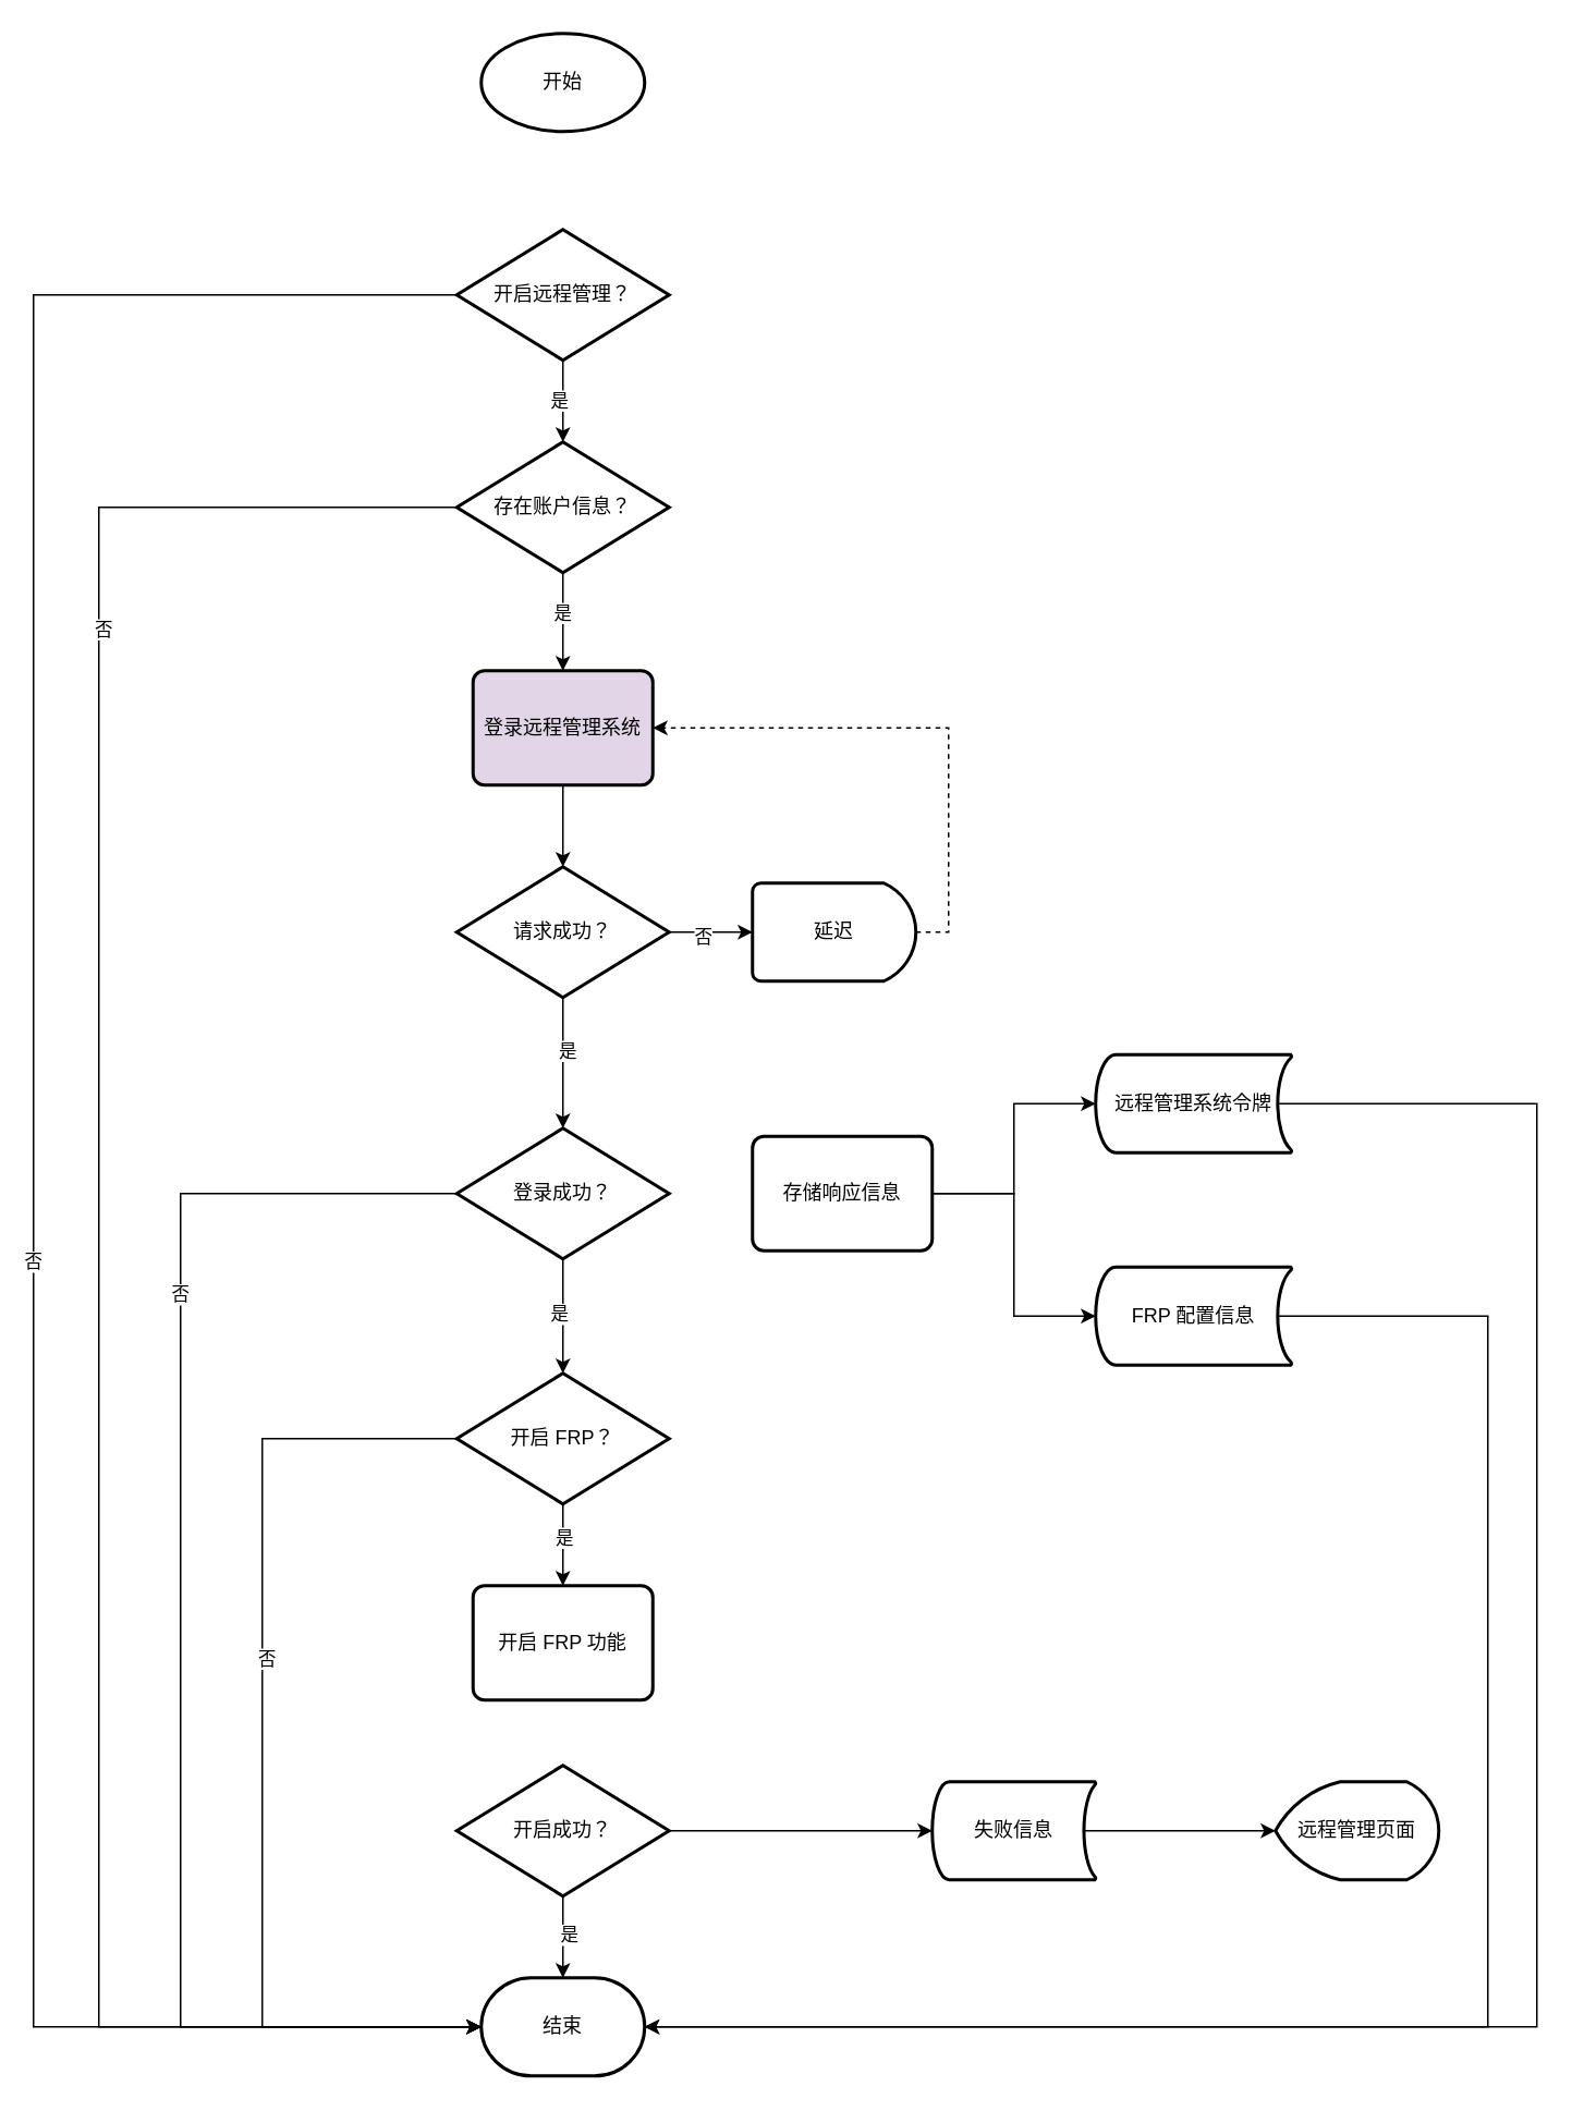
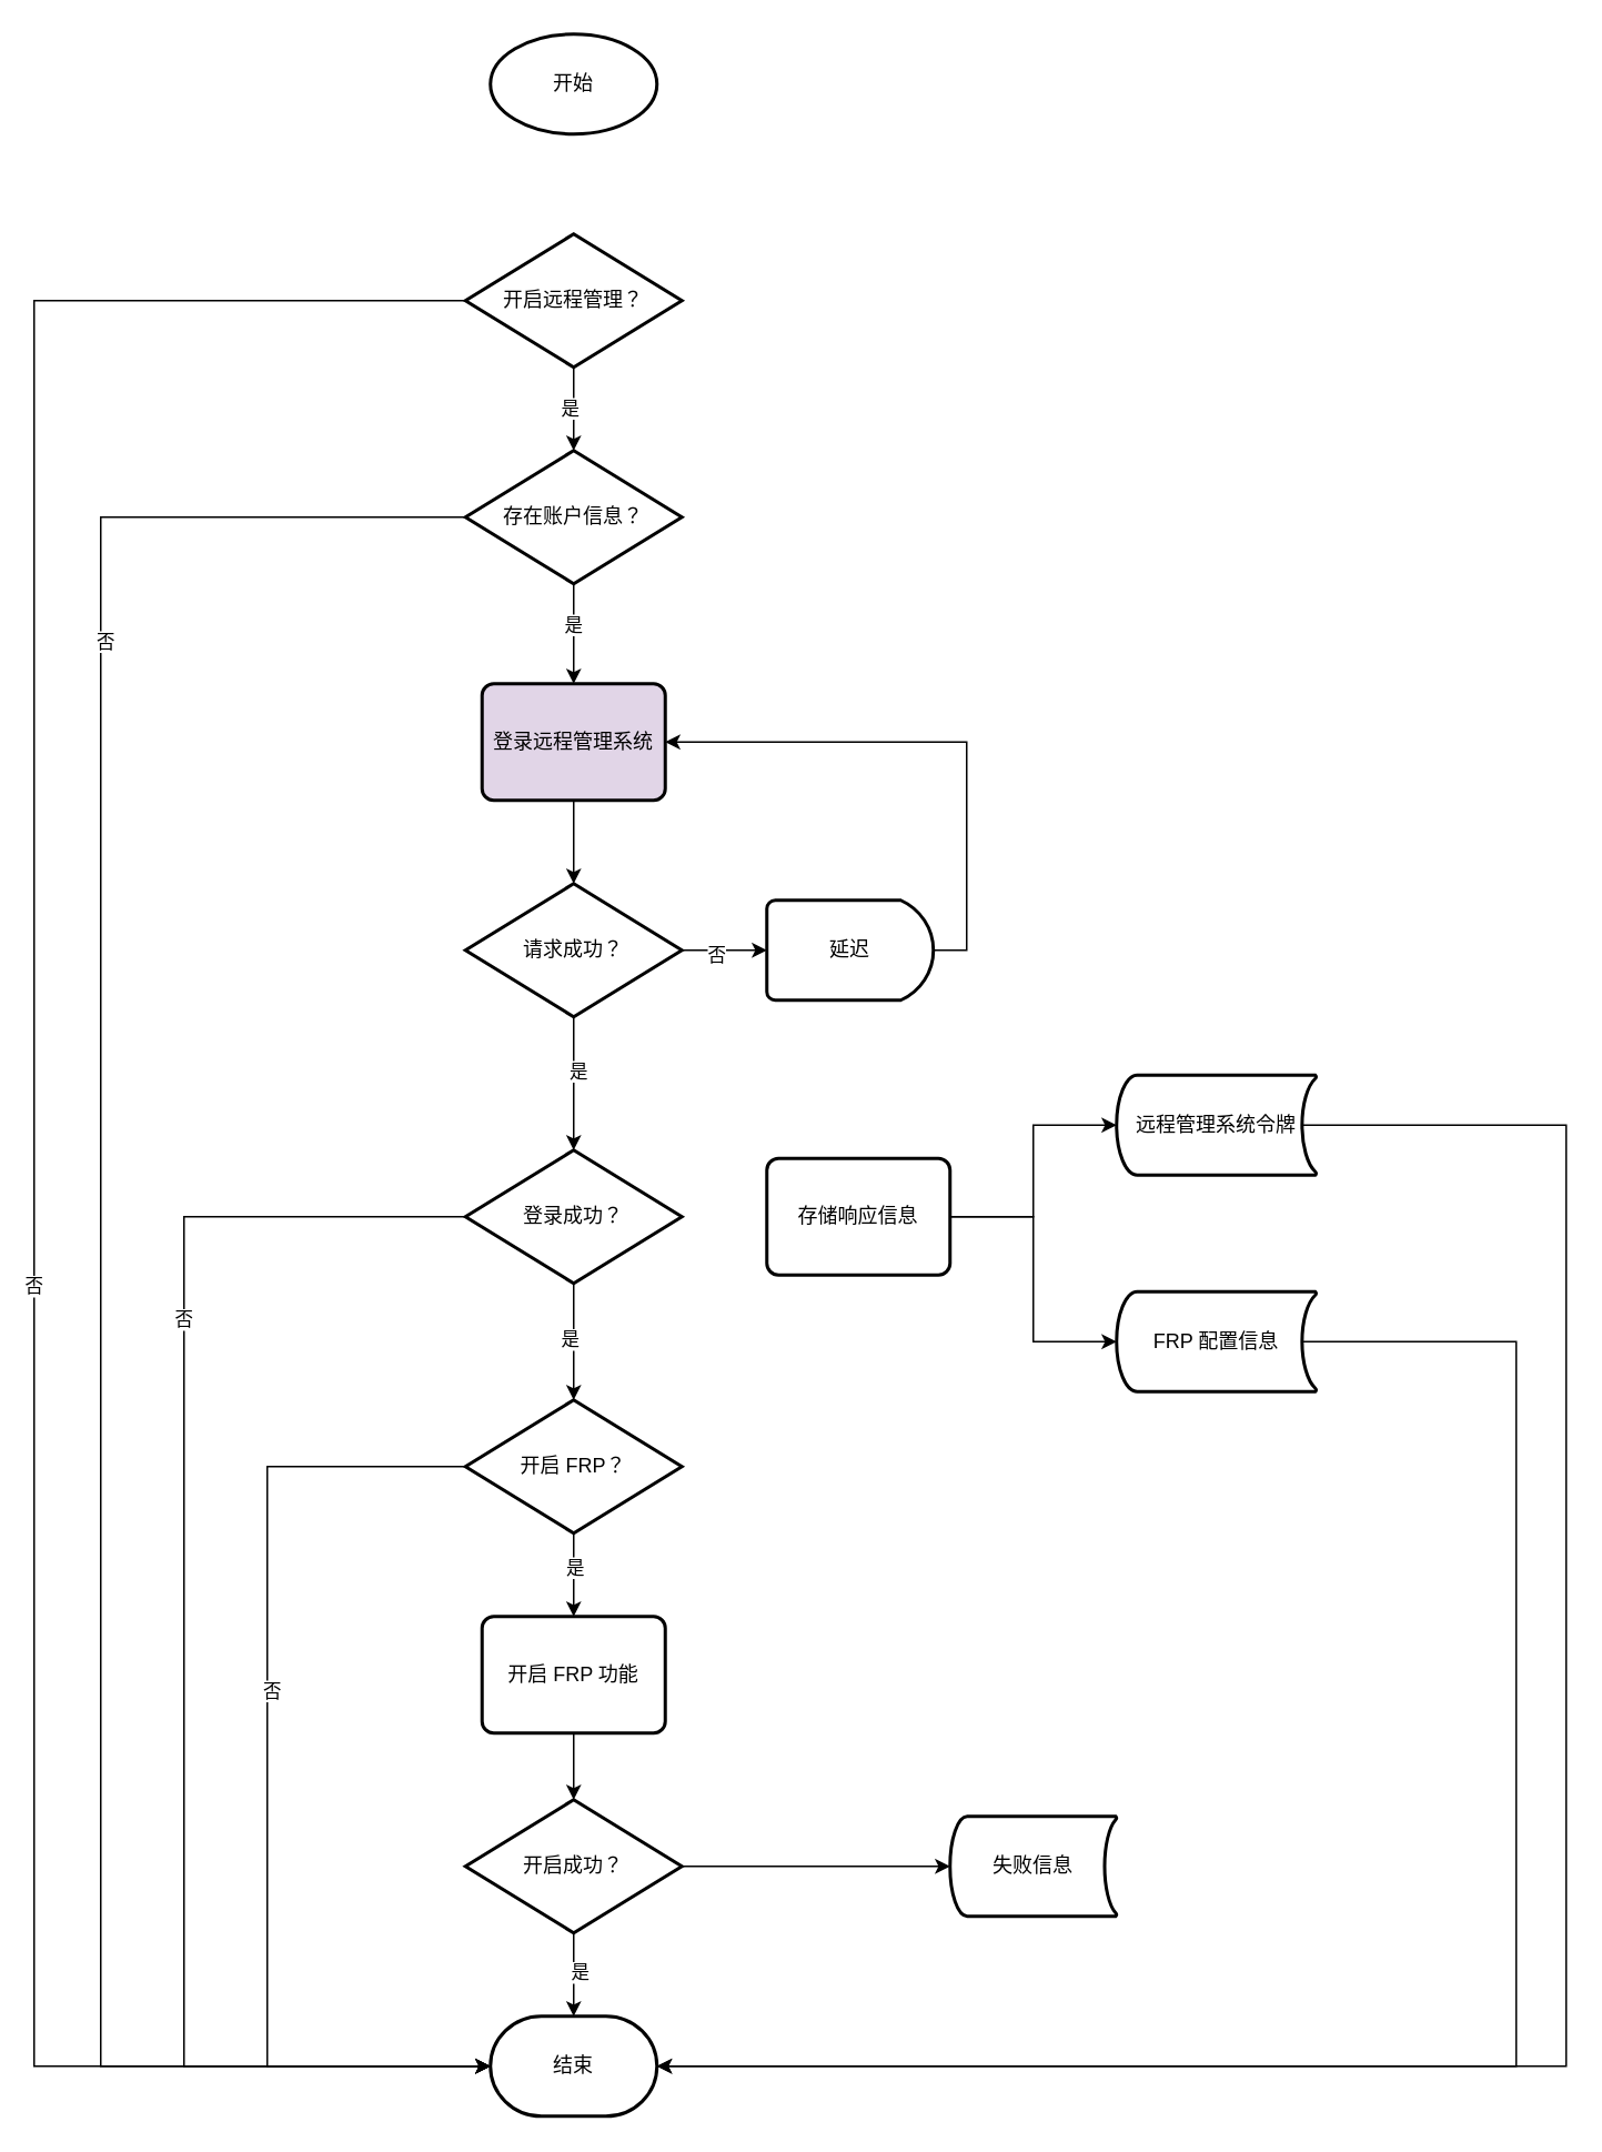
  <mxCell id="0" />
  <mxCell id="1" parent="0" />
  <mxCell id="2" value="开始" style="strokeWidth=2;html=1;shape=mxgraph.flowchart.start_1;whiteSpace=wrap;" vertex="1" parent="1"><mxGeometry x="294" y="20" width="100" height="60" as="geometry" /></mxCell>
  <mxCell id="3" value="" style="edgeStyle=orthogonalEdgeStyle;rounded=0;orthogonalLoop=1;jettySize=auto;html=1;" edge="1" parent="1" source="5" target="8"><mxGeometry relative="1" as="geometry" /></mxCell>
  <mxCell id="4" value="是" style="edgeLabel;html=1;align=center;verticalAlign=middle;resizable=0;points=[];" vertex="1" connectable="0" parent="3"><mxGeometry x="-0.05" y="-3" relative="1" as="geometry"><mxPoint as="offset" /></mxGeometry></mxCell>
  <mxCell id="5" value="开启远程管理？" style="rhombus;whiteSpace=wrap;html=1;strokeWidth=2;" vertex="1" parent="1"><mxGeometry x="279" y="140" width="130" height="80" as="geometry" /></mxCell>
  <mxCell id="6" style="edgeStyle=orthogonalEdgeStyle;rounded=0;orthogonalLoop=1;jettySize=auto;html=1;exitX=0.5;exitY=1;exitDx=0;exitDy=0;entryX=0.5;entryY=0;entryDx=0;entryDy=0;" edge="1" parent="1" source="8" target="15"><mxGeometry relative="1" as="geometry" /></mxCell>
  <mxCell id="7" value="是" style="edgeLabel;html=1;align=center;verticalAlign=middle;resizable=0;points=[];" vertex="1" connectable="0" parent="6"><mxGeometry x="-0.2" y="-1" relative="1" as="geometry"><mxPoint as="offset" /></mxGeometry></mxCell>
  <mxCell id="8" value="存在账户信息？" style="rhombus;whiteSpace=wrap;html=1;strokeWidth=2;" vertex="1" parent="1"><mxGeometry x="279" y="270" width="130" height="80" as="geometry" /></mxCell>
  <mxCell id="9" value="结束" style="strokeWidth=2;html=1;shape=mxgraph.flowchart.terminator;whiteSpace=wrap;" vertex="1" parent="1"><mxGeometry x="294" y="1210" width="100" height="60" as="geometry" /></mxCell>
  <mxCell id="10" style="edgeStyle=orthogonalEdgeStyle;rounded=0;orthogonalLoop=1;jettySize=auto;html=1;exitX=0;exitY=0.5;exitDx=0;exitDy=0;entryX=0;entryY=0.5;entryDx=0;entryDy=0;entryPerimeter=0;" edge="1" parent="1" source="5" target="9"><mxGeometry relative="1" as="geometry"><Array as="points"><mxPoint x="20" y="180" /><mxPoint x="20" y="1240" /></Array></mxGeometry></mxCell>
  <mxCell id="11" value="否" style="edgeLabel;html=1;align=center;verticalAlign=middle;resizable=0;points=[];" vertex="1" connectable="0" parent="10"><mxGeometry x="0.067" y="-1" relative="1" as="geometry"><mxPoint as="offset" /></mxGeometry></mxCell>
  <mxCell id="12" style="edgeStyle=orthogonalEdgeStyle;rounded=0;orthogonalLoop=1;jettySize=auto;html=1;exitX=0;exitY=0.5;exitDx=0;exitDy=0;entryX=0;entryY=0.5;entryDx=0;entryDy=0;entryPerimeter=0;" edge="1" parent="1" source="8" target="9"><mxGeometry relative="1" as="geometry"><mxPoint x="450" y="1230" as="targetPoint" /><Array as="points"><mxPoint x="60" y="310" /><mxPoint x="60" y="1240" /></Array></mxGeometry></mxCell>
  <mxCell id="13" value="否" style="edgeLabel;html=1;align=center;verticalAlign=middle;resizable=0;points=[];" vertex="1" connectable="0" parent="12"><mxGeometry x="-0.577" y="2" relative="1" as="geometry"><mxPoint as="offset" /></mxGeometry></mxCell>
  <mxCell id="14" style="edgeStyle=orthogonalEdgeStyle;rounded=0;orthogonalLoop=1;jettySize=auto;html=1;exitX=0.5;exitY=1;exitDx=0;exitDy=0;entryX=0.5;entryY=0;entryDx=0;entryDy=0;" edge="1" parent="1" source="15" target="20"><mxGeometry relative="1" as="geometry" /></mxCell>
  <mxCell id="15" value="登录远程管理系统" style="rounded=1;whiteSpace=wrap;html=1;absoluteArcSize=1;arcSize=14;strokeWidth=2;fillColor=#e1d5e7;" vertex="1" parent="1"><mxGeometry x="289" y="410" width="110" height="70" as="geometry" /></mxCell>
- <mxCell id="16" style="edgeStyle=orthogonalEdgeStyle;rounded=0;orthogonalLoop=1;jettySize=auto;html=1;exitX=1;exitY=0.5;exitDx=0;exitDy=0;exitPerimeter=0;entryX=1;entryY=0.5;entryDx=0;entryDy=0;dashed=1;" edge="1" parent="1" source="17" target="15"><mxGeometry relative="1" as="geometry" /></mxCell>
+ <mxCell id="16" style="edgeStyle=orthogonalEdgeStyle;rounded=0;orthogonalLoop=1;jettySize=auto;html=1;exitX=1;exitY=0.5;exitDx=0;exitDy=0;exitPerimeter=0;entryX=1;entryY=0.5;entryDx=0;entryDy=0;" edge="1" parent="1" source="17" target="15"><mxGeometry relative="1" as="geometry" /></mxCell>
  <mxCell id="17" value="延迟" style="strokeWidth=2;html=1;shape=mxgraph.flowchart.delay;whiteSpace=wrap;" vertex="1" parent="1"><mxGeometry x="460" y="540" width="100" height="60" as="geometry" /></mxCell>
  <mxCell id="18" style="edgeStyle=orthogonalEdgeStyle;rounded=0;orthogonalLoop=1;jettySize=auto;html=1;exitX=0.5;exitY=1;exitDx=0;exitDy=0;entryX=0.5;entryY=0;entryDx=0;entryDy=0;" edge="1" parent="1" source="20" target="25"><mxGeometry relative="1" as="geometry" /></mxCell>
  <mxCell id="19" value="是" style="edgeLabel;html=1;align=center;verticalAlign=middle;resizable=0;points=[];" vertex="1" connectable="0" parent="18"><mxGeometry x="-0.2" y="2" relative="1" as="geometry"><mxPoint as="offset" /></mxGeometry></mxCell>
  <mxCell id="20" value="请求成功？" style="rhombus;whiteSpace=wrap;html=1;strokeWidth=2;" vertex="1" parent="1"><mxGeometry x="279" y="530" width="130" height="80" as="geometry" /></mxCell>
  <mxCell id="21" style="edgeStyle=orthogonalEdgeStyle;rounded=0;orthogonalLoop=1;jettySize=auto;html=1;exitX=1;exitY=0.5;exitDx=0;exitDy=0;entryX=0;entryY=0.5;entryDx=0;entryDy=0;entryPerimeter=0;" edge="1" parent="1" source="20" target="17"><mxGeometry relative="1" as="geometry" /></mxCell>
  <mxCell id="22" value="否" style="edgeLabel;html=1;align=center;verticalAlign=middle;resizable=0;points=[];" vertex="1" connectable="0" parent="21"><mxGeometry x="-0.2" y="-2" relative="1" as="geometry"><mxPoint as="offset" /></mxGeometry></mxCell>
  <mxCell id="23" value="" style="edgeStyle=orthogonalEdgeStyle;rounded=0;orthogonalLoop=1;jettySize=auto;html=1;" edge="1" parent="1" source="25" target="30"><mxGeometry relative="1" as="geometry" /></mxCell>
  <mxCell id="24" value="是" style="edgeLabel;html=1;align=center;verticalAlign=middle;resizable=0;points=[];" vertex="1" connectable="0" parent="23"><mxGeometry x="-0.054" y="-3" relative="1" as="geometry"><mxPoint as="offset" /></mxGeometry></mxCell>
  <mxCell id="25" value="登录成功？" style="rhombus;whiteSpace=wrap;html=1;strokeWidth=2;" vertex="1" parent="1"><mxGeometry x="279" y="690" width="130" height="80" as="geometry" /></mxCell>
  <mxCell id="26" style="edgeStyle=orthogonalEdgeStyle;rounded=0;orthogonalLoop=1;jettySize=auto;html=1;exitX=0;exitY=0.5;exitDx=0;exitDy=0;entryX=0;entryY=0.5;entryDx=0;entryDy=0;entryPerimeter=0;" edge="1" parent="1" source="25" target="9"><mxGeometry relative="1" as="geometry"><Array as="points"><mxPoint x="110" y="730" /><mxPoint x="110" y="1240" /></Array></mxGeometry></mxCell>
  <mxCell id="27" value="否" style="edgeLabel;html=1;align=center;verticalAlign=middle;resizable=0;points=[];" vertex="1" connectable="0" parent="26"><mxGeometry x="-0.467" y="-1" relative="1" as="geometry"><mxPoint as="offset" /></mxGeometry></mxCell>
  <mxCell id="28" style="edgeStyle=orthogonalEdgeStyle;rounded=0;orthogonalLoop=1;jettySize=auto;html=1;exitX=0.5;exitY=1;exitDx=0;exitDy=0;entryX=0.5;entryY=0;entryDx=0;entryDy=0;" edge="1" parent="1" source="30" target="32"><mxGeometry relative="1" as="geometry" /></mxCell>
  <mxCell id="29" value="是" style="edgeLabel;html=1;align=center;verticalAlign=middle;resizable=0;points=[];" vertex="1" connectable="0" parent="28"><mxGeometry x="-0.2" relative="1" as="geometry"><mxPoint as="offset" /></mxGeometry></mxCell>
  <mxCell id="30" value="开启 FRP？" style="rhombus;whiteSpace=wrap;html=1;strokeWidth=2;" vertex="1" parent="1"><mxGeometry x="279" y="840" width="130" height="80" as="geometry" /></mxCell>
+ <mxCell id="31" style="edgeStyle=orthogonalEdgeStyle;rounded=0;orthogonalLoop=1;jettySize=auto;html=1;exitX=0.5;exitY=1;exitDx=0;exitDy=0;entryX=0.5;entryY=0;entryDx=0;entryDy=0;" edge="1" parent="1" source="32" target="42"><mxGeometry relative="1" as="geometry" /></mxCell>
  <mxCell id="32" value="开启 FRP 功能" style="rounded=1;whiteSpace=wrap;html=1;absoluteArcSize=1;arcSize=14;strokeWidth=2;" vertex="1" parent="1"><mxGeometry x="289" y="970" width="110" height="70" as="geometry" /></mxCell>
  <mxCell id="33" style="edgeStyle=orthogonalEdgeStyle;rounded=0;orthogonalLoop=1;jettySize=auto;html=1;exitX=0;exitY=0.5;exitDx=0;exitDy=0;entryX=0;entryY=0.5;entryDx=0;entryDy=0;entryPerimeter=0;" edge="1" parent="1" source="30" target="9"><mxGeometry relative="1" as="geometry"><Array as="points"><mxPoint x="160" y="880" /><mxPoint x="160" y="1240" /></Array></mxGeometry></mxCell>
  <mxCell id="34" value="否" style="edgeLabel;html=1;align=center;verticalAlign=middle;resizable=0;points=[];" vertex="1" connectable="0" parent="33"><mxGeometry x="-0.175" y="2" relative="1" as="geometry"><mxPoint as="offset" /></mxGeometry></mxCell>
  <mxCell id="35" value="存储响应信息" style="rounded=1;whiteSpace=wrap;html=1;absoluteArcSize=1;arcSize=14;strokeWidth=2;" vertex="1" parent="1"><mxGeometry x="460" y="695" width="110" height="70" as="geometry" /></mxCell>
  <mxCell id="36" value="远程管理系统令牌" style="strokeWidth=2;html=1;shape=mxgraph.flowchart.stored_data;whiteSpace=wrap;" vertex="1" parent="1"><mxGeometry x="670" y="645" width="120" height="60" as="geometry" /></mxCell>
  <mxCell id="37" style="edgeStyle=orthogonalEdgeStyle;rounded=0;orthogonalLoop=1;jettySize=auto;html=1;exitX=1;exitY=0.5;exitDx=0;exitDy=0;entryX=0;entryY=0.5;entryDx=0;entryDy=0;entryPerimeter=0;" edge="1" parent="1" source="35" target="36"><mxGeometry relative="1" as="geometry" /></mxCell>
  <mxCell id="38" value="FRP 配置信息" style="strokeWidth=2;html=1;shape=mxgraph.flowchart.stored_data;whiteSpace=wrap;" vertex="1" parent="1"><mxGeometry x="670" y="775" width="120" height="60" as="geometry" /></mxCell>
  <mxCell id="39" style="edgeStyle=orthogonalEdgeStyle;rounded=0;orthogonalLoop=1;jettySize=auto;html=1;exitX=1;exitY=0.5;exitDx=0;exitDy=0;entryX=0;entryY=0.5;entryDx=0;entryDy=0;entryPerimeter=0;" edge="1" parent="1" source="35" target="38"><mxGeometry relative="1" as="geometry" /></mxCell>
  <mxCell id="40" style="edgeStyle=orthogonalEdgeStyle;rounded=0;orthogonalLoop=1;jettySize=auto;html=1;exitX=0.93;exitY=0.5;exitDx=0;exitDy=0;exitPerimeter=0;entryX=1;entryY=0.5;entryDx=0;entryDy=0;entryPerimeter=0;" edge="1" parent="1" source="36" target="9"><mxGeometry relative="1" as="geometry"><Array as="points"><mxPoint x="940" y="675" /><mxPoint x="940" y="1240" /></Array></mxGeometry></mxCell>
  <mxCell id="41" style="edgeStyle=orthogonalEdgeStyle;rounded=0;orthogonalLoop=1;jettySize=auto;html=1;exitX=0.93;exitY=0.5;exitDx=0;exitDy=0;exitPerimeter=0;entryX=1;entryY=0.5;entryDx=0;entryDy=0;entryPerimeter=0;" edge="1" parent="1" source="38" target="9"><mxGeometry relative="1" as="geometry"><Array as="points"><mxPoint x="910" y="805" /><mxPoint x="910" y="1240" /></Array></mxGeometry></mxCell>
  <mxCell id="42" value="开启成功？" style="rhombus;whiteSpace=wrap;html=1;strokeWidth=2;" vertex="1" parent="1"><mxGeometry x="279" y="1080" width="130" height="80" as="geometry" /></mxCell>
  <mxCell id="43" style="edgeStyle=orthogonalEdgeStyle;rounded=0;orthogonalLoop=1;jettySize=auto;html=1;exitX=0.5;exitY=1;exitDx=0;exitDy=0;entryX=0.5;entryY=0;entryDx=0;entryDy=0;entryPerimeter=0;" edge="1" parent="1" source="42" target="9"><mxGeometry relative="1" as="geometry" /></mxCell>
  <mxCell id="44" value="是" style="edgeLabel;html=1;align=center;verticalAlign=middle;resizable=0;points=[];" vertex="1" connectable="0" parent="43"><mxGeometry x="-0.077" y="2" relative="1" as="geometry"><mxPoint x="1" as="offset" /></mxGeometry></mxCell>
  <mxCell id="45" value="失败信息" style="strokeWidth=2;html=1;shape=mxgraph.flowchart.stored_data;whiteSpace=wrap;" vertex="1" parent="1"><mxGeometry x="570" y="1090" width="100" height="60" as="geometry" /></mxCell>
  <mxCell id="46" style="edgeStyle=orthogonalEdgeStyle;rounded=0;orthogonalLoop=1;jettySize=auto;html=1;exitX=1;exitY=0.5;exitDx=0;exitDy=0;entryX=0;entryY=0.5;entryDx=0;entryDy=0;entryPerimeter=0;" edge="1" parent="1" source="42" target="45"><mxGeometry relative="1" as="geometry" /></mxCell>
- <mxCell id="47" value="远程管理页面" style="strokeWidth=2;html=1;shape=mxgraph.flowchart.display;whiteSpace=wrap;" vertex="1" parent="1"><mxGeometry x="780" y="1090" width="100" height="60" as="geometry" /></mxCell>
- <mxCell id="48" style="edgeStyle=orthogonalEdgeStyle;rounded=0;orthogonalLoop=1;jettySize=auto;html=1;exitX=0.93;exitY=0.5;exitDx=0;exitDy=0;exitPerimeter=0;entryX=0;entryY=0.5;entryDx=0;entryDy=0;entryPerimeter=0;" edge="1" parent="1" source="45" target="47"><mxGeometry relative="1" as="geometry" /></mxCell>
